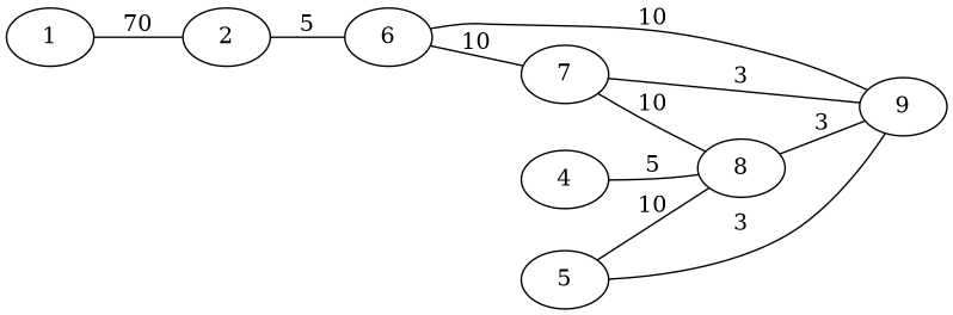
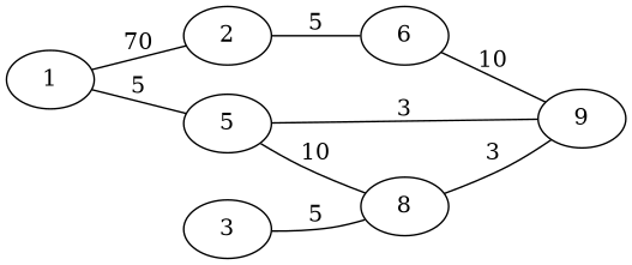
  graph {
    rankdir=LR
    1
    2
    5
-   4
+   4 [label=3]
    8
    6
    9
-   7
    1 -- 2 [label=70]
+   1 -- 5 [label=5]
    2 -- 6 [label=5]
    5 -- 8 [label=10]
    5 -- 9 [label=3]
    4 -- 8 [label=5]
    8 -- 9 [label=3]
    6 -- 9 [label=10]
-   6 -- 7 [label=10]
-   7 -- 8 [label=10]
-   7 -- 9 [label=3]
  }
